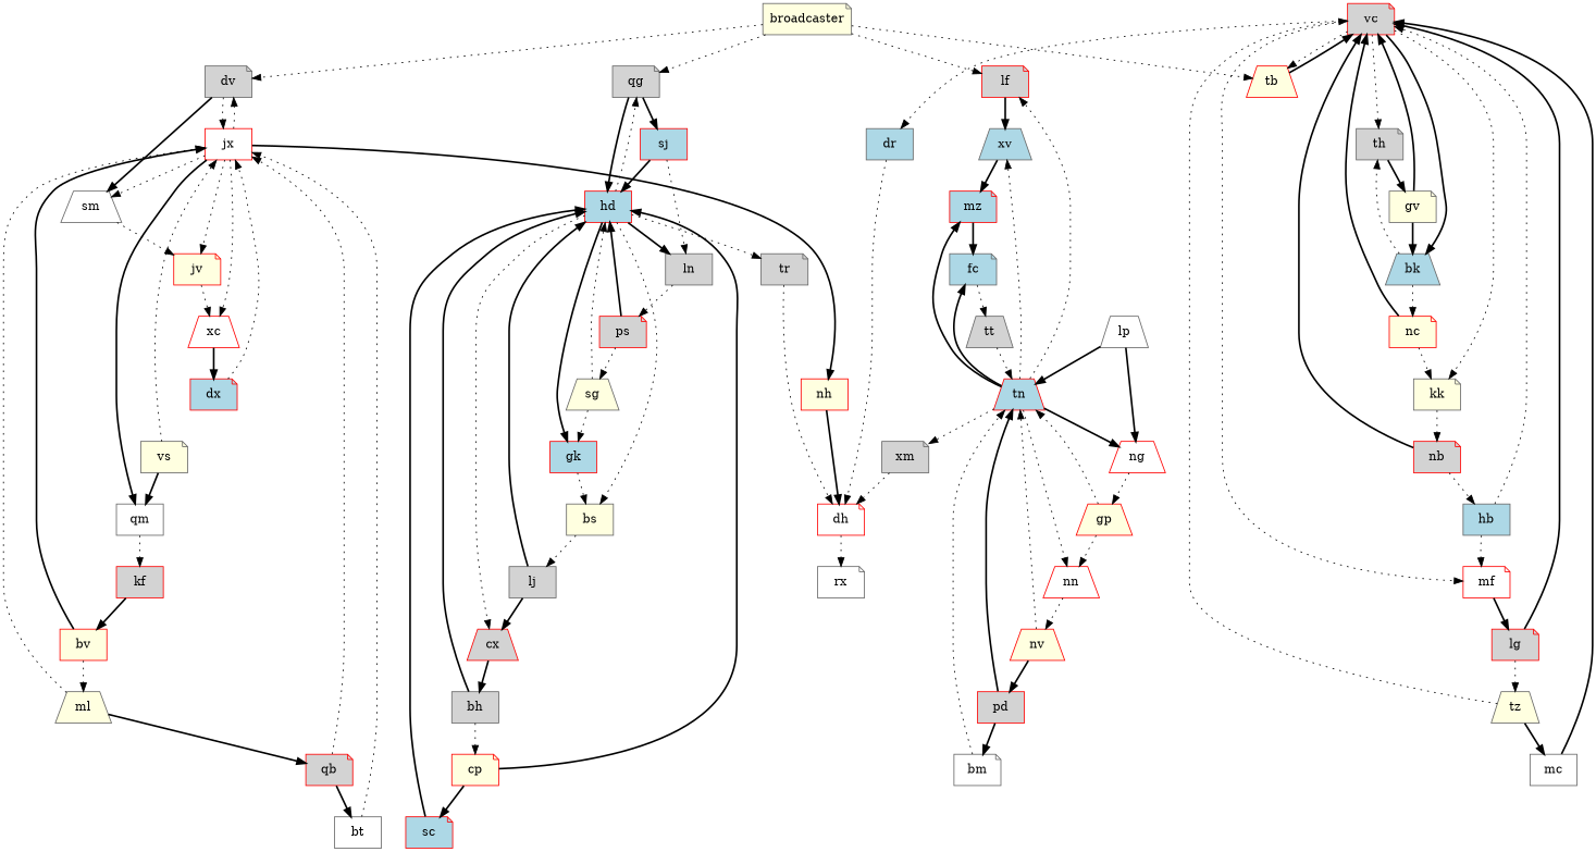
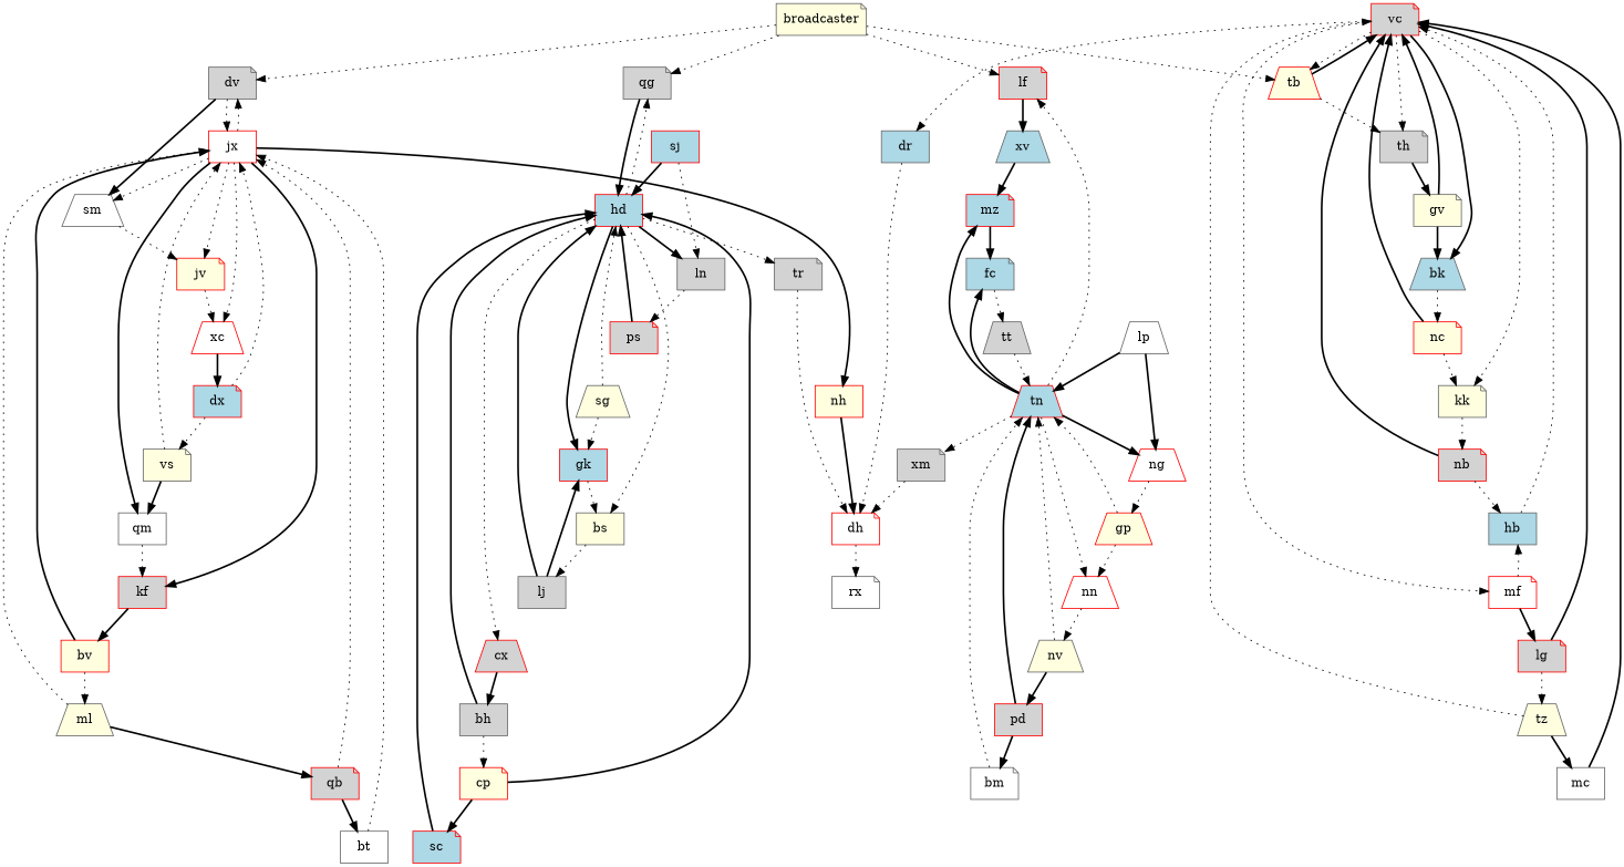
  digraph {
    node [color=red fillcolor=lightgrey shape=note style=filled]
    edge [style=dotted]
    n1 [color=gray40 fillcolor=white label=rx]
    n2 [color=gray40 label=th]
    n3 [color=gray40 fillcolor=lightyellow label=gv]
    n4 [label=vc]
    n5 [color=gray40 fillcolor=lightblue label=bk shape=trapezium]
    n6 [fillcolor=lightyellow label=tb shape=trapezium]
    n7 [color=gray40 fillcolor=lightyellow label=kk]
    n8 [fillcolor=white label=mf]
    n9 [color=gray40 fillcolor=lightblue label=dr shape=box]
    n10 [fillcolor=lightyellow label=nc]
    n11 [fillcolor=lightblue label=dx]
    n12 [fillcolor=white label=jx shape=box]
    n13 [color=gray40 fillcolor=lightyellow label=vs]
    n14 [color=gray40 label=dv]
    n15 [fillcolor=lightyellow label=jv]
    n16 [fillcolor=white label=xc shape=trapezium]
    n17 [color=gray40 fillcolor=white label=sm shape=trapezium]
    n18 [label=kf shape=box]
    n19 [color=gray40 fillcolor=white label=qm shape=box]
    n20 [fillcolor=lightyellow label=nh shape=box]
    n21 [fillcolor=lightyellow label=bv shape=box]
    n22 [fillcolor=white label=dh]
    n23 [color=gray40 label=lj shape=box]
    n24 [fillcolor=lightblue label=hd shape=box]
    n25 [label=cx shape=trapezium]
    n26 [color=gray40 label=qg]
    n27 [fillcolor=lightblue label=gk shape=box]
    n28 [color=gray40 label=tr]
    n29 [color=gray40 label=ln shape=box]
    n30 [color=gray40 fillcolor=lightyellow label=bs shape=box]
    n31 [color=gray40 label=bh shape=box]
    n32 [fillcolor=lightblue label=sj shape=box]
    n33 [label=ps]
    n34 [fillcolor=lightyellow label=cp]
    n35 [color=gray40 label=tt shape=trapezium]
    n36 [fillcolor=lightblue label=tn shape=trapezium]
    n37 [color=gray40 fillcolor=white label=lp shape=trapezium]
    n38 [fillcolor=white label=ng shape=trapezium]
    n39 [label=lf]
    n40 [color=gray40 fillcolor=lightblue label=fc]
    n41 [fillcolor=white label=nn shape=trapezium]
    n42 [color=gray40 fillcolor=lightblue label=xv shape=trapezium]
    n43 [fillcolor=lightblue label=mz]
    n44 [color=gray40 label=xm]
    n45 [fillcolor=lightyellow label=gp shape=trapezium]
-   n46 [fillcolor=lightyellow label=nv shape=trapezium]
+   n46 [color=gray40 fillcolor=lightyellow label=nv shape=trapezium]
    n47 [color=gray40 fillcolor=lightyellow label=ml shape=trapezium]
    n48 [label=qb]
    n49 [color=gray40 fillcolor=white label=bt shape=box]
    n50 [label=nb]
    n51 [color=gray40 fillcolor=lightblue label=hb shape=box]
    n52 [label=lg]
    n53 [color=gray40 fillcolor=lightyellow label=broadcaster]
    n54 [color=gray40 fillcolor=lightyellow label=sg shape=trapezium]
    n55 [label=pd shape=box]
    n56 [color=gray40 fillcolor=white label=bm]
    n57 [fillcolor=lightblue label=sc]
    n58 [color=gray40 fillcolor=lightyellow label=tz shape=trapezium]
    n59 [color=gray40 fillcolor=white label=mc shape=box]
    n2 -> n3 [style=bold]
    n3 -> n4 [style=bold]
    n3 -> n5 [style=bold]
    n4 -> n2
    n4 -> n5 [style=bold]
    n4 -> n6
    n4 -> n7
    n4 -> n8
    n4 -> n9
    n5 -> n10
-   n5 -> n2
+   n6 -> n2
    n6 -> n4 [style=bold]
    n7 -> n50
    n8 -> n52 [style=bold]
    n9 -> n22
    n10 -> n4 [style=bold]
    n10 -> n7
    n11 -> n12
+   n11 -> n13
    n12 -> n14
    n12 -> n15
    n12 -> n16
    n12 -> n17
+   n12 -> n18 [style=bold]
    n12 -> n19 [style=bold]
    n12 -> n20 [style=bold]
    n13 -> n12
    n13 -> n19 [style=bold]
    n14 -> n12
    n14 -> n17 [style=bold]
    n15 -> n16
    n16 -> n11 [style=bold]
    n17 -> n15
    n18 -> n21 [style=bold]
    n19 -> n18
    n20 -> n22 [style=bold]
    n21 -> n12 [style=bold]
    n21 -> n47
    n22 -> n1
    n23 -> n24 [style=bold]
-   n23 -> n25 [style=bold]
+   n23 -> n27 [style=bold]
    n24 -> n25
    n24 -> n26
    n24 -> n27 [style=bold]
    n24 -> n28
    n24 -> n29 [style=bold]
    n24 -> n30
    n25 -> n31 [style=bold]
    n26 -> n24 [style=bold]
-   n26 -> n32 [style=bold]
    n27 -> n30
    n28 -> n22
    n29 -> n33
    n30 -> n23
    n31 -> n24 [style=bold]
    n31 -> n34
    n32 -> n24 [style=bold]
    n32 -> n29
    n33 -> n24 [style=bold]
-   n33 -> n54
    n34 -> n24 [style=bold]
    n34 -> n57 [style=bold]
    n35 -> n36
    n36 -> n38 [style=bold]
    n36 -> n39
    n36 -> n40 [style=bold]
    n36 -> n41
-   n36 -> n42
    n36 -> n43 [style=bold]
    n36 -> n44
    n37 -> n36 [style=bold]
    n37 -> n38 [style=bold]
    n38 -> n45
    n39 -> n42 [style=bold]
    n40 -> n35
    n41 -> n46
    n42 -> n43 [style=bold]
    n43 -> n40 [style=bold]
    n44 -> n22
    n45 -> n36
    n45 -> n41
    n46 -> n36
    n46 -> n55 [style=bold]
    n47 -> n12
    n47 -> n48 [style=bold]
    n48 -> n12
    n48 -> n49 [style=bold]
    n49 -> n12
    n50 -> n4 [style=bold]
    n50 -> n51
    n51 -> n4
-   n51 -> n8
+   n8 -> n51
    n52 -> n4 [style=bold]
    n52 -> n58
    n53 -> n6
    n53 -> n14
    n53 -> n26
    n53 -> n39
    n54 -> n24
    n54 -> n27
    n55 -> n36 [style=bold]
    n55 -> n56 [style=bold]
    n56 -> n36
    n57 -> n24 [style=bold]
    n58 -> n4
    n58 -> n59 [style=bold]
    n59 -> n4 [style=bold]
  }
